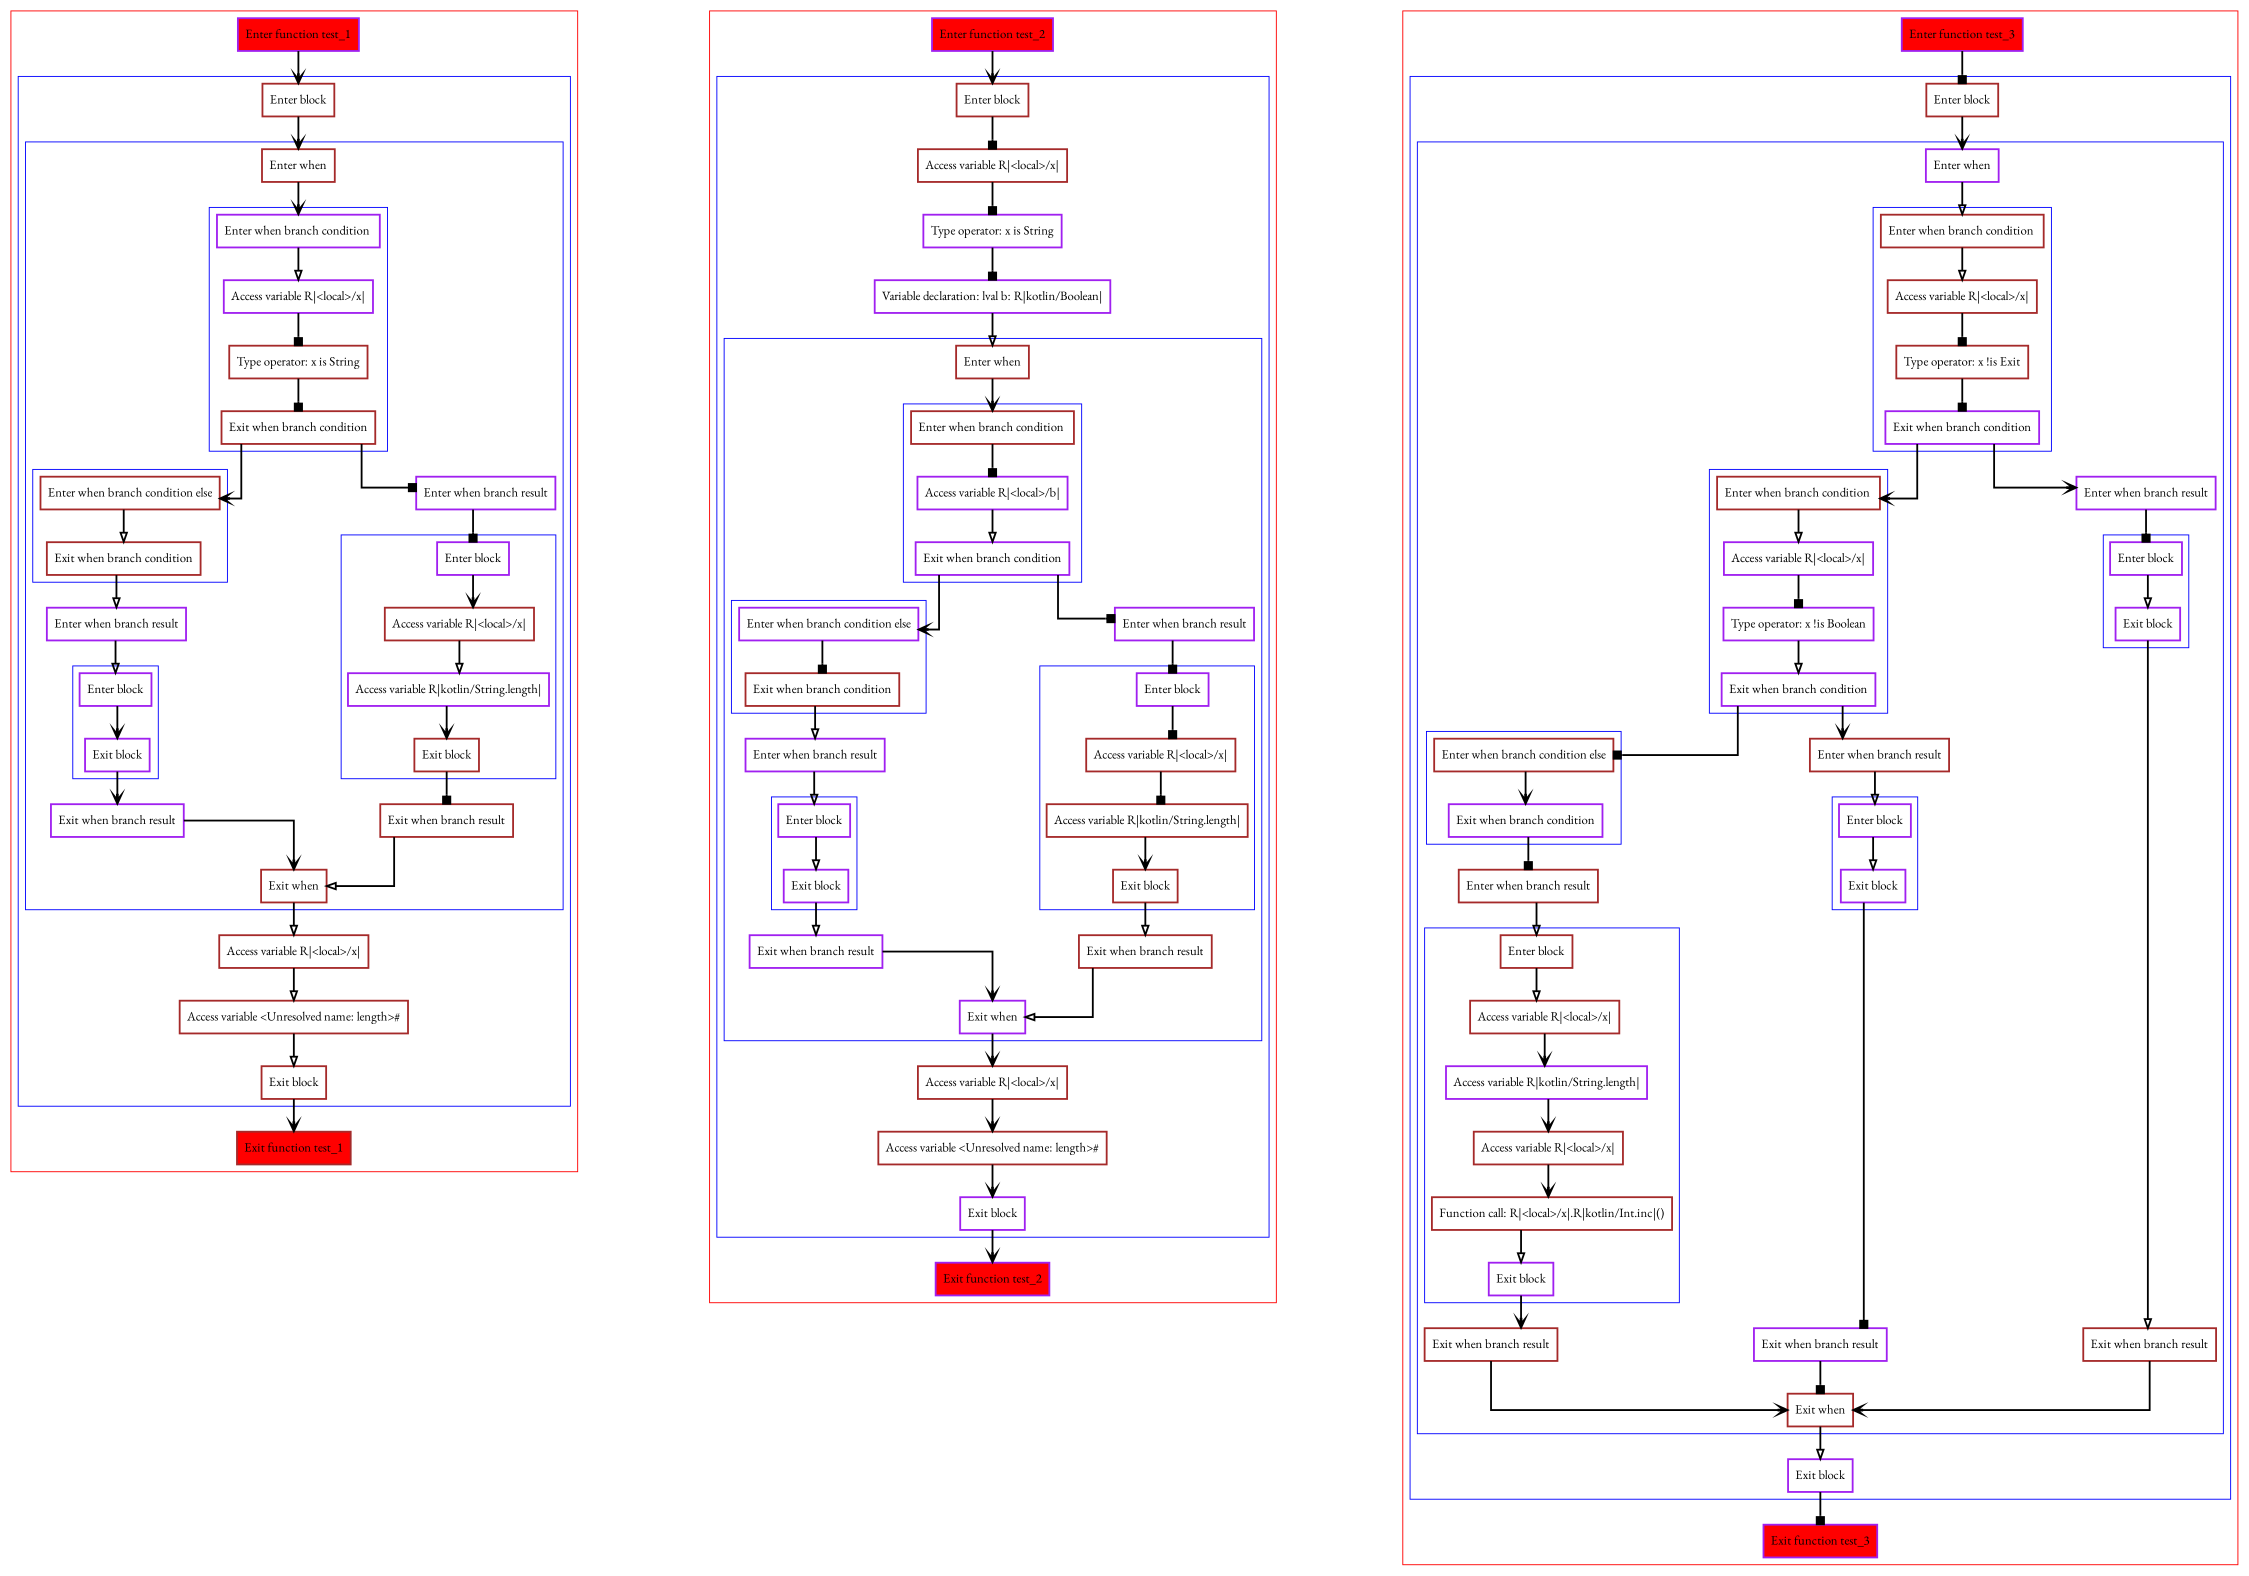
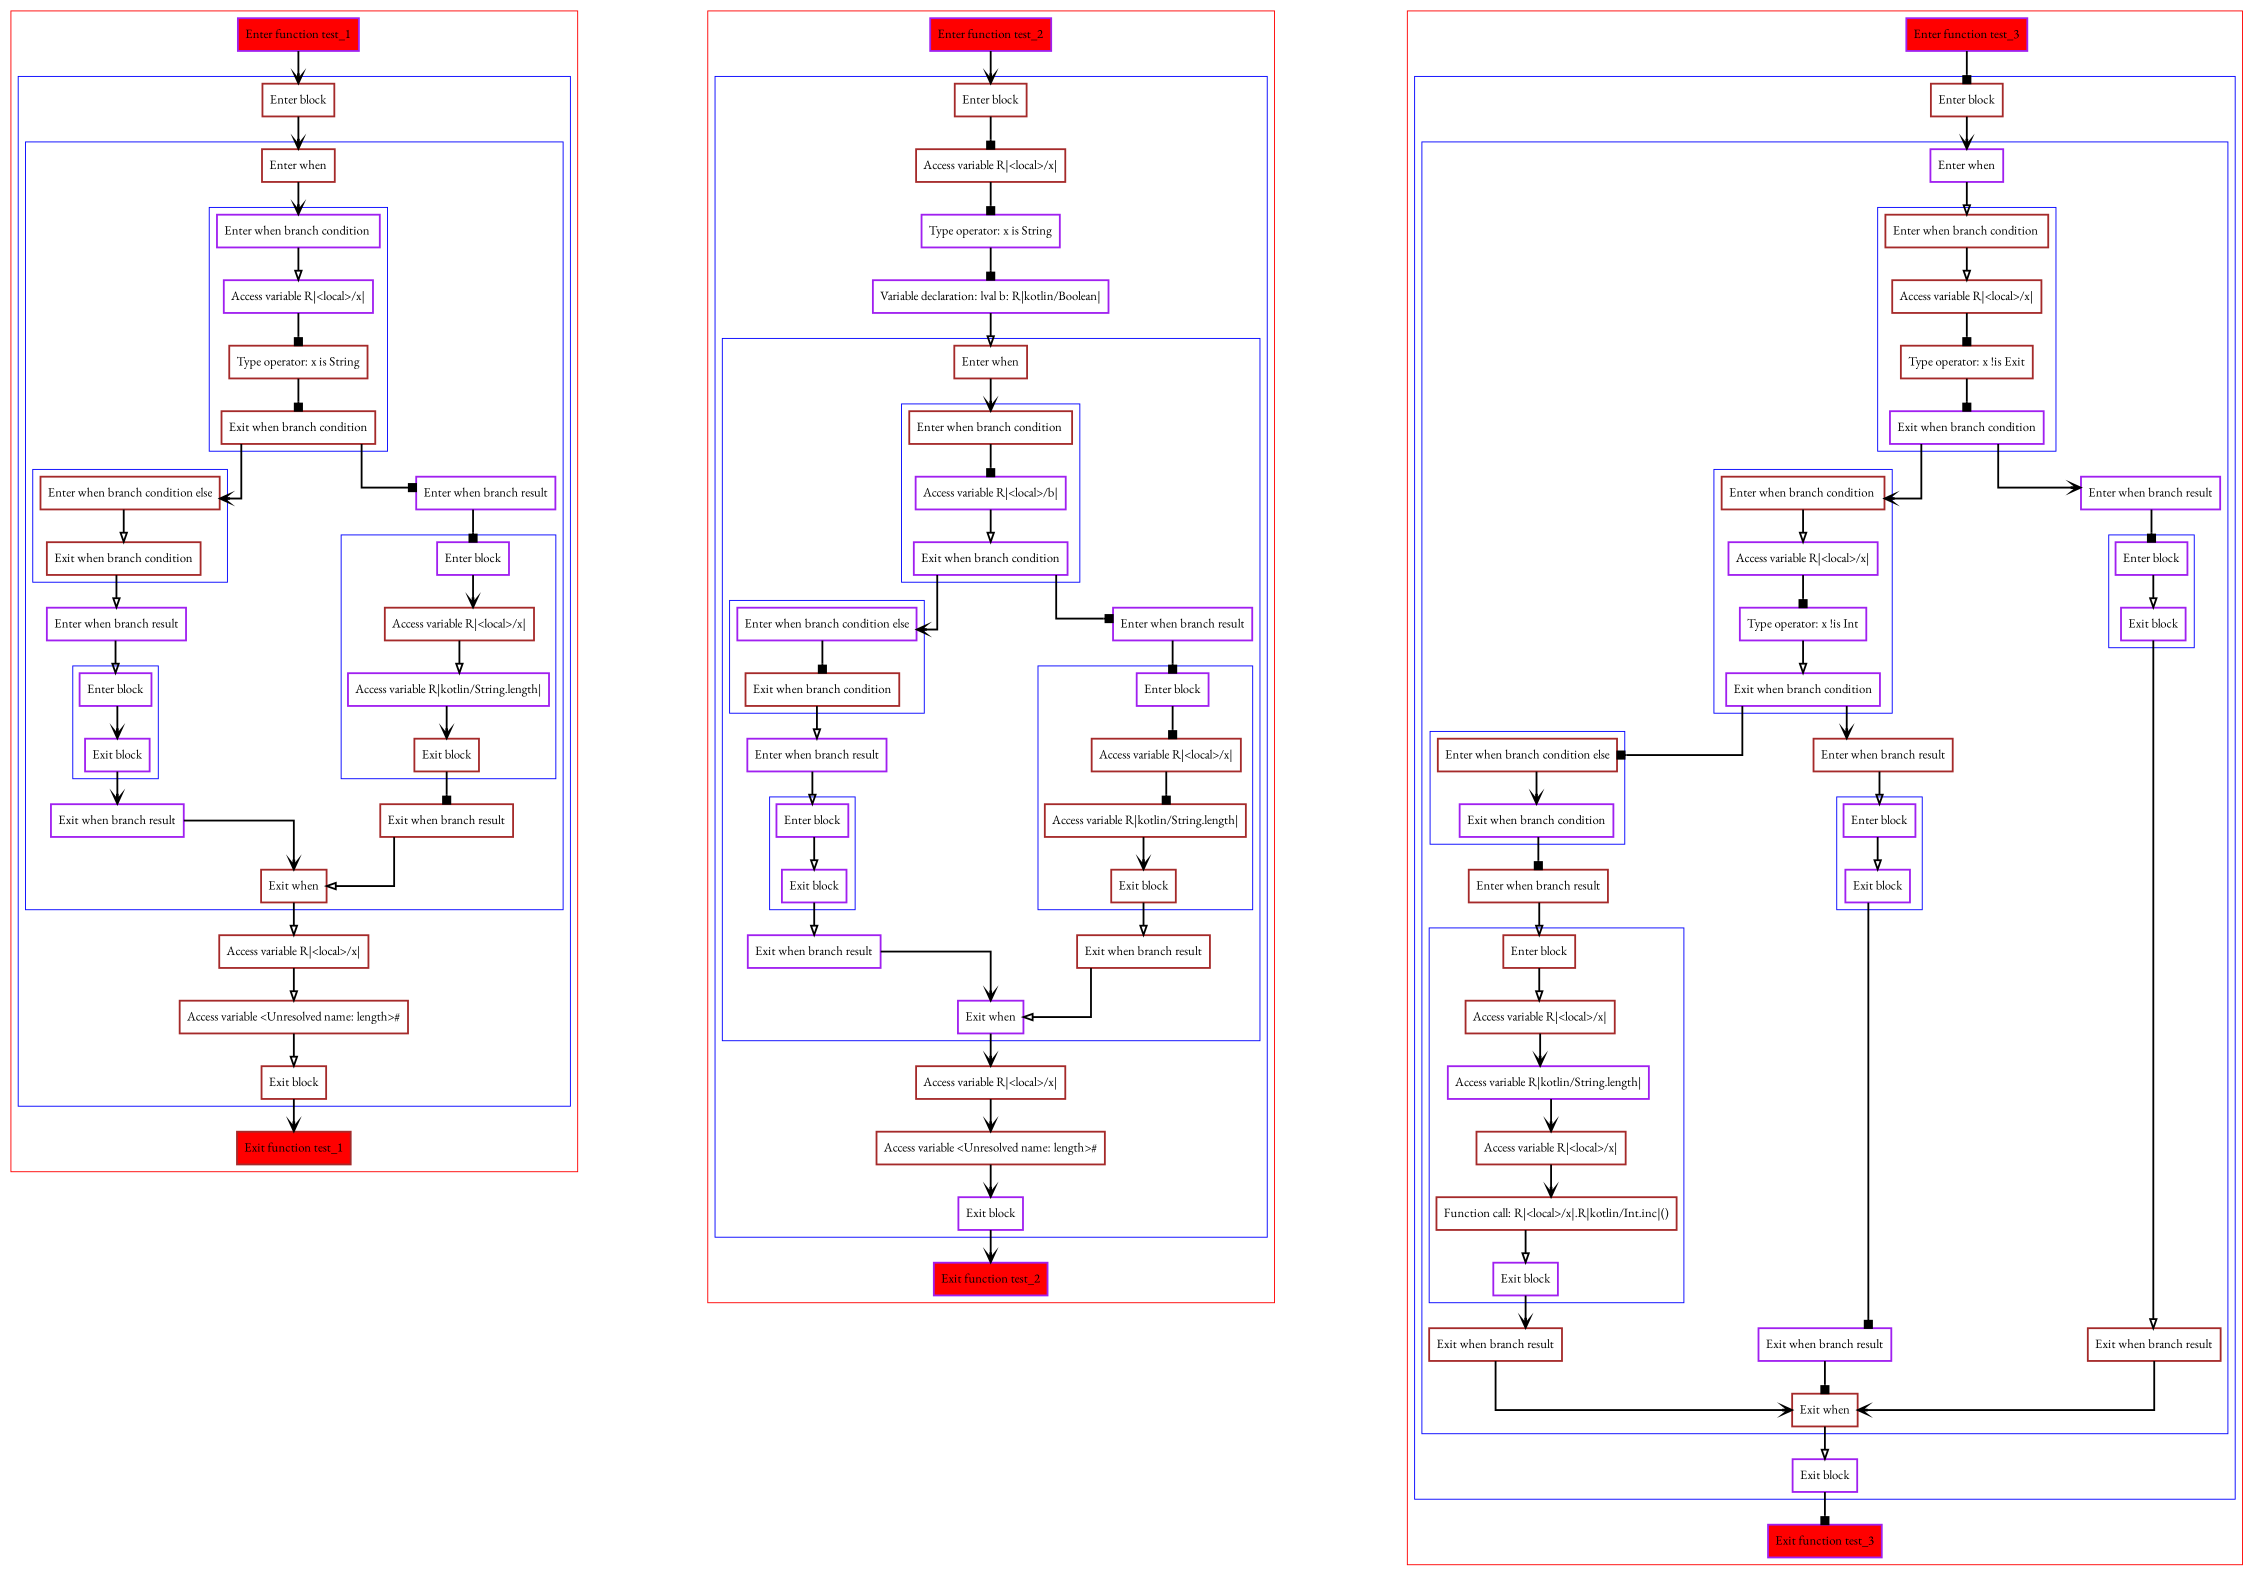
  digraph {
    fontname="EB Garamond"
    nodesep=3
    splines=ortho
    node [color=purple fontname="EB Garamond" penwidth=2 shape=box]
    edge [arrowhead=vee fontname="EB Garamond" penwidth=2]
    n1 [label="Enter when branch condition "]
    n2 [label="Access variable R|<local>/x|"]
    n3 [color=brown label="Type operator: x is String"]
    n4 [color=brown label="Exit when branch condition"]
    n5 [color=brown label="Enter when branch condition else"]
    n6 [color=brown label="Exit when branch condition"]
    n7 [label="Enter block"]
    n8 [label="Exit block"]
    n9 [label="Enter block"]
    n10 [color=brown label="Access variable R|<local>/x|"]
    n11 [label="Access variable R|kotlin/String.length|"]
    n12 [color=brown label="Exit block"]
    n13 [color=brown label="Enter when"]
    n14 [label="Enter when branch result"]
    n15 [label="Exit when branch result"]
    n16 [label="Enter when branch result"]
    n17 [color=brown label="Exit when branch result"]
    n18 [color=brown label="Exit when"]
    n19 [color=brown label="Enter block"]
    n20 [color=brown label="Access variable R|<local>/x|"]
    n21 [color=brown label="Access variable <Unresolved name: length>#"]
    n22 [color=brown label="Exit block"]
    n23 [fillcolor=red label="Enter function test_1" style=filled]
    n24 [color=brown fillcolor=red label="Exit function test_1" style=filled]
    n25 [color=brown label="Enter when branch condition "]
    n26 [label="Access variable R|<local>/b|"]
    n27 [label="Exit when branch condition"]
    n28 [label="Enter when branch condition else"]
    n29 [color=brown label="Exit when branch condition"]
    n30 [label="Enter block"]
    n31 [label="Exit block"]
    n32 [label="Enter block"]
    n33 [color=brown label="Access variable R|<local>/x|"]
    n34 [color=brown label="Access variable R|kotlin/String.length|"]
    n35 [color=brown label="Exit block"]
    n36 [color=brown label="Enter when"]
    n37 [label="Enter when branch result"]
    n38 [label="Exit when branch result"]
    n39 [label="Enter when branch result"]
    n40 [color=brown label="Exit when branch result"]
    n41 [label="Exit when"]
    n42 [color=brown label="Enter block"]
    n43 [color=brown label="Access variable R|<local>/x|"]
    n44 [label="Type operator: x is String"]
    n45 [label="Variable declaration: lval b: R|kotlin/Boolean|"]
    n46 [color=brown label="Access variable R|<local>/x|"]
    n47 [color=brown label="Access variable <Unresolved name: length>#"]
    n48 [label="Exit block"]
    n49 [fillcolor=red label="Enter function test_2" style=filled]
    n50 [fillcolor=red label="Exit function test_2" style=filled]
    n51 [color=brown label="Enter when branch condition "]
    n52 [color=brown label="Access variable R|<local>/x|"]
    n53 [color=brown label="Type operator: x !is Exit"]
    n54 [label="Exit when branch condition"]
    n55 [color=brown label="Enter when branch condition "]
    n56 [label="Access variable R|<local>/x|"]
-   n57 [label="Type operator: x !is Boolean"]
+   n57 [label="Type operator: x !is Int"]
    n58 [label="Exit when branch condition"]
    n59 [color=brown label="Enter when branch condition else"]
    n60 [label="Exit when branch condition"]
    n61 [color=brown label="Enter block"]
    n62 [color=brown label="Access variable R|<local>/x|"]
    n63 [label="Access variable R|kotlin/String.length|"]
    n64 [color=brown label="Access variable R|<local>/x|"]
    n65 [color=brown label="Function call: R|<local>/x|.R|kotlin/Int.inc|()"]
    n66 [label="Exit block"]
    n67 [label="Enter block"]
    n68 [label="Exit block"]
    n69 [label="Enter block"]
    n70 [label="Exit block"]
    n71 [label="Enter when"]
    n72 [color=brown label="Enter when branch result"]
    n73 [color=brown label="Exit when branch result"]
    n74 [color=brown label="Enter when branch result"]
    n75 [label="Exit when branch result"]
    n76 [label="Enter when branch result"]
    n77 [color=brown label="Exit when branch result"]
    n78 [color=brown label="Exit when"]
    n79 [color=brown label="Enter block"]
    n80 [label="Exit block"]
    n81 [fillcolor=red label="Enter function test_3" style=filled]
    n82 [fillcolor=red label="Exit function test_3" style=filled]
    subgraph cluster_1 {
      color=red
      n23
      n24
      subgraph cluster_2 {
        color=blue
        n19
        n20
        n21
        n22
        subgraph cluster_3 {
          color=blue
          n13
          n14
          n15
          n16
          n17
          n18
          subgraph cluster_4 {
            color=blue
            n1
            n2
            n3
            n4
          }
          subgraph cluster_5 {
            color=blue
            n5
            n6
          }
          subgraph cluster_6 {
            color=blue
            n7
            n8
          }
          subgraph cluster_7 {
            color=blue
            n9
            n10
            n11
            n12
          }
        }
      }
    }
    subgraph cluster_8 {
      color=red
      n49
      n50
      subgraph cluster_9 {
        color=blue
        n42
        n43
        n44
        n45
        n46
        n47
        n48
        subgraph cluster_10 {
          color=blue
          n36
          n37
          n38
          n39
          n40
          n41
          subgraph cluster_11 {
            color=blue
            n25
            n26
            n27
          }
          subgraph cluster_12 {
            color=blue
            n28
            n29
          }
          subgraph cluster_13 {
            color=blue
            n30
            n31
          }
          subgraph cluster_14 {
            color=blue
            n32
            n33
            n34
            n35
          }
        }
      }
    }
    subgraph cluster_15 {
      color=red
      n81
      n82
      subgraph cluster_16 {
        color=blue
        n79
        n80
        subgraph cluster_17 {
          color=blue
          n71
          n72
          n73
          n74
          n75
          n76
          n77
          n78
          subgraph cluster_18 {
            color=blue
            n51
            n52
            n53
            n54
          }
          subgraph cluster_19 {
            color=blue
            n55
            n56
            n57
            n58
          }
          subgraph cluster_20 {
            color=blue
            n59
            n60
          }
          subgraph cluster_21 {
            color=blue
            n61
            n62
            n63
            n64
            n65
            n66
          }
          subgraph cluster_22 {
            color=blue
            n67
            n68
          }
          subgraph cluster_23 {
            color=blue
            n69
            n70
          }
        }
      }
    }
    n1 -> n2 [arrowhead=onormal]
    n2 -> n3 [arrowhead=box]
    n3 -> n4 [arrowhead=box]
    n4 -> n5
    n4 -> n16 [arrowhead=box]
    n5 -> n6 [arrowhead=onormal]
    n6 -> n14 [arrowhead=onormal]
    n7 -> n8
    n8 -> n15
    n9 -> n10
    n10 -> n11 [arrowhead=onormal]
    n11 -> n12
    n12 -> n17 [arrowhead=box]
    n13 -> n1
    n14 -> n7 [arrowhead=onormal]
    n15 -> n18
    n16 -> n9 [arrowhead=box]
    n17 -> n18 [arrowhead=onormal]
    n18 -> n20 [arrowhead=onormal]
    n19 -> n13
    n20 -> n21 [arrowhead=onormal]
    n21 -> n22 [arrowhead=onormal]
    n22 -> n24
    n23 -> n19
    n25 -> n26 [arrowhead=box]
    n26 -> n27 [arrowhead=onormal]
    n27 -> n28
    n27 -> n39 [arrowhead=box]
    n28 -> n29 [arrowhead=box]
    n29 -> n37 [arrowhead=onormal]
    n30 -> n31 [arrowhead=onormal]
    n31 -> n38 [arrowhead=onormal]
    n32 -> n33 [arrowhead=box]
    n33 -> n34 [arrowhead=box]
    n34 -> n35
    n35 -> n40 [arrowhead=onormal]
    n36 -> n25
    n37 -> n30 [arrowhead=onormal]
    n38 -> n41
    n39 -> n32 [arrowhead=box]
    n40 -> n41 [arrowhead=onormal]
    n41 -> n46
    n42 -> n43 [arrowhead=box]
    n43 -> n44 [arrowhead=box]
    n44 -> n45 [arrowhead=box]
    n45 -> n36 [arrowhead=onormal]
    n46 -> n47
    n47 -> n48
    n48 -> n50
    n49 -> n42
    n51 -> n52 [arrowhead=onormal]
    n52 -> n53 [arrowhead=box]
    n53 -> n54 [arrowhead=box]
    n54 -> n55
    n54 -> n76
    n55 -> n56 [arrowhead=onormal]
    n56 -> n57 [arrowhead=box]
    n57 -> n58 [arrowhead=onormal]
    n58 -> n59 [arrowhead=box]
    n58 -> n74
    n59 -> n60
    n60 -> n72 [arrowhead=box]
    n61 -> n62 [arrowhead=onormal]
    n62 -> n63
    n63 -> n64
    n64 -> n65
    n65 -> n66 [arrowhead=onormal]
    n66 -> n73
    n67 -> n68 [arrowhead=onormal]
    n68 -> n75 [arrowhead=box]
    n69 -> n70 [arrowhead=onormal]
    n70 -> n77 [arrowhead=onormal]
    n71 -> n51 [arrowhead=onormal]
    n72 -> n61 [arrowhead=onormal]
    n73 -> n78
    n74 -> n67 [arrowhead=onormal]
    n75 -> n78 [arrowhead=box]
    n76 -> n69 [arrowhead=box]
    n77 -> n78
    n78 -> n80 [arrowhead=onormal]
    n79 -> n71
    n80 -> n82 [arrowhead=box]
    n81 -> n79 [arrowhead=box]
  }
